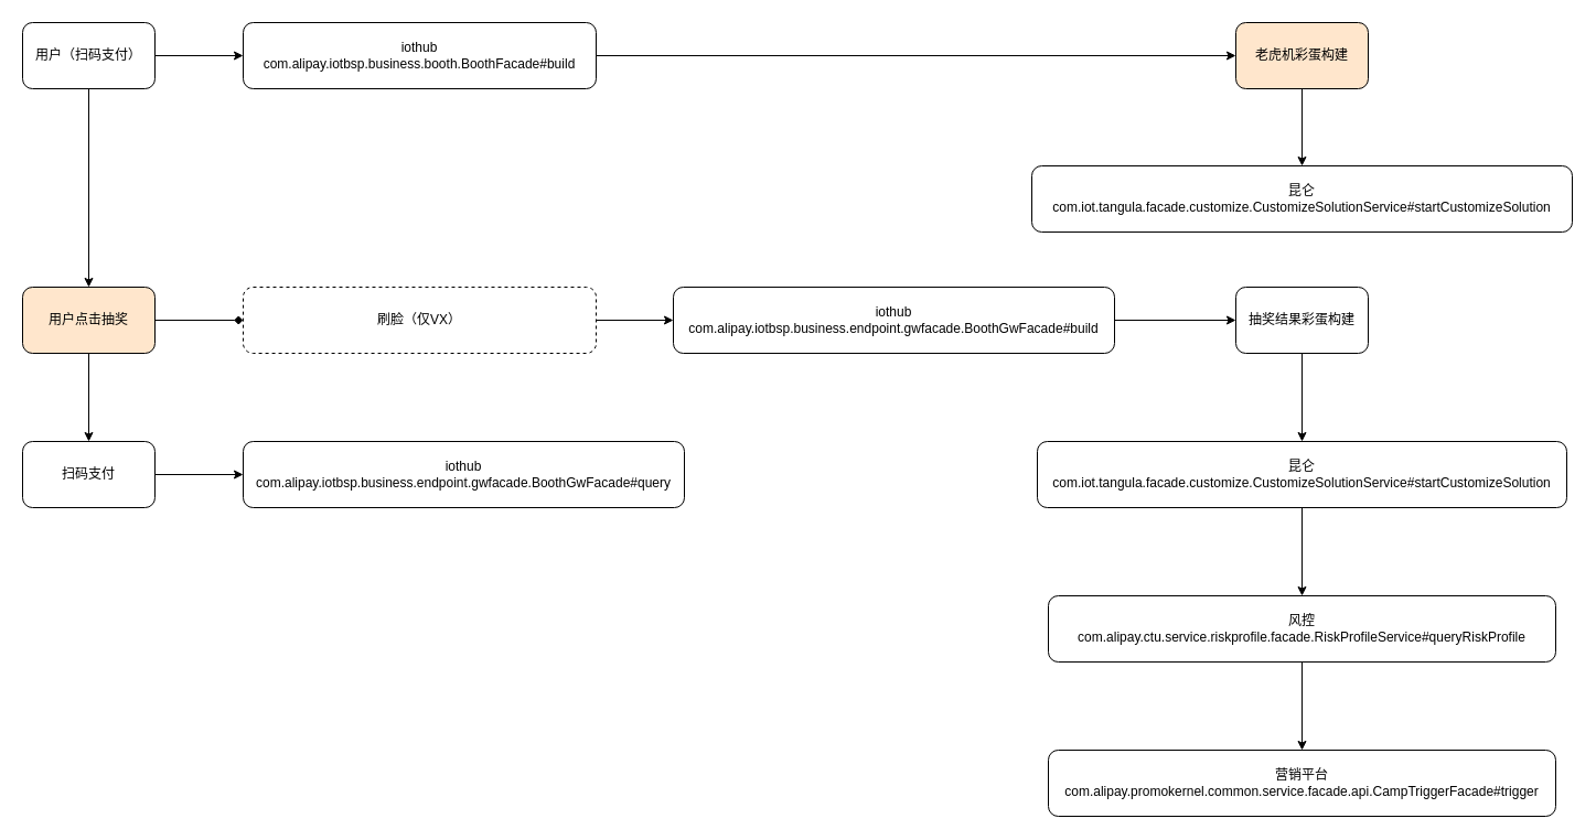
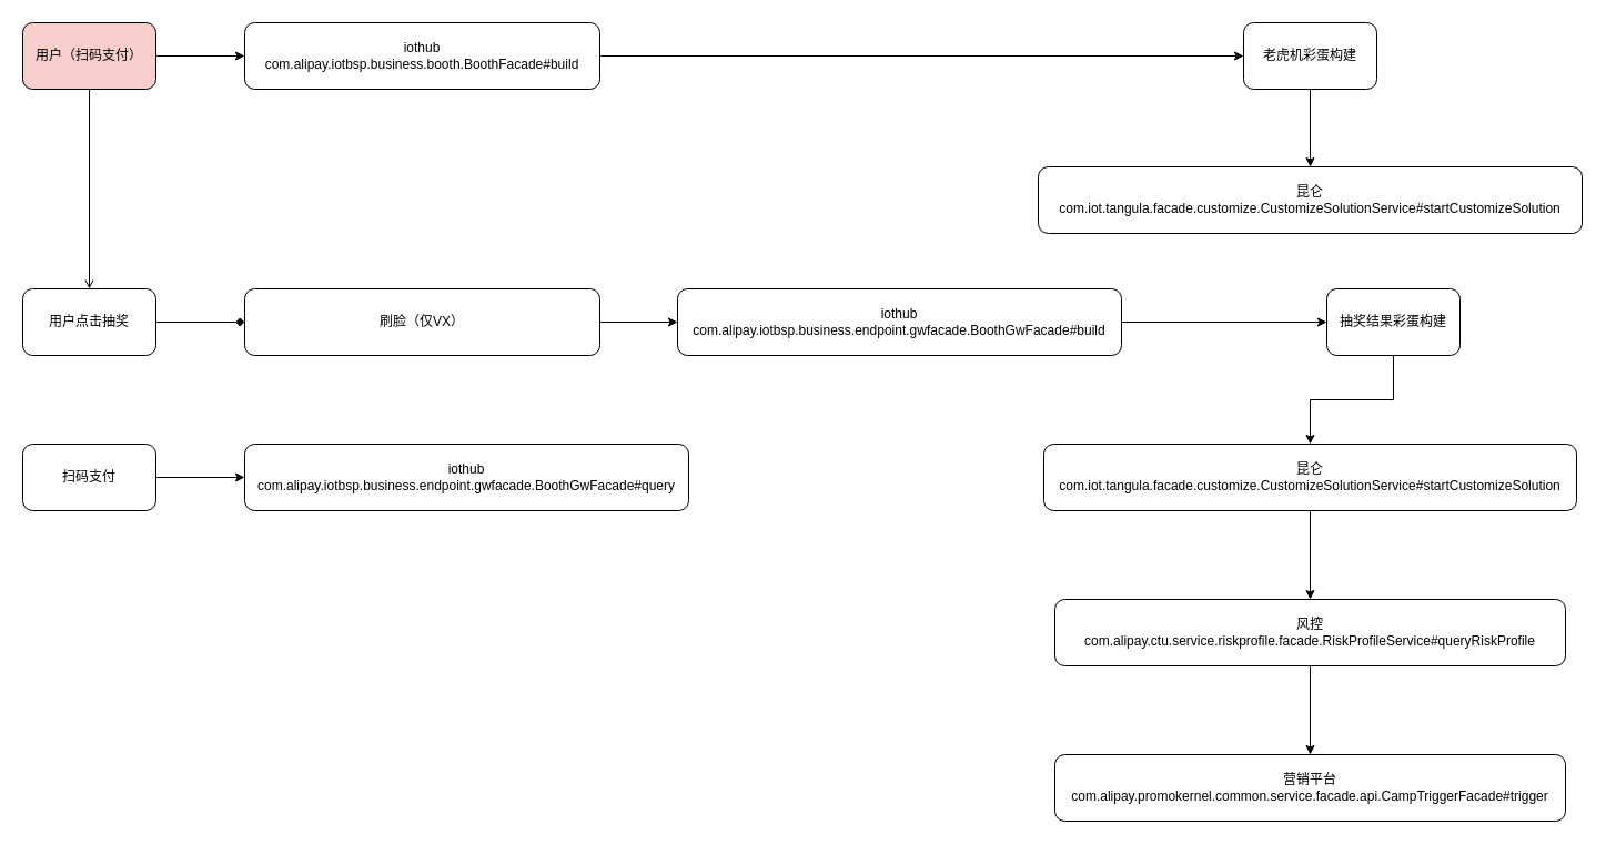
  <mxCell id="0" />
  <mxCell id="1" parent="0" />
- <mxCell id="2" value="" style="edgeStyle=orthogonalEdgeStyle;rounded=0;orthogonalLoop=1;jettySize=auto;html=1;" edge="1" parent="1" source="4" target="12"><mxGeometry relative="1" as="geometry" /></mxCell>
+ <mxCell id="2" value="" style="edgeStyle=orthogonalEdgeStyle;rounded=0;orthogonalLoop=1;jettySize=auto;html=1;endArrow=open;" edge="1" parent="1" source="4" target="12"><mxGeometry relative="1" as="geometry" /></mxCell>
  <mxCell id="3" style="edgeStyle=orthogonalEdgeStyle;rounded=0;orthogonalLoop=1;jettySize=auto;html=1;exitX=1;exitY=0.5;exitDx=0;exitDy=0;" edge="1" parent="1" source="4" target="6"><mxGeometry relative="1" as="geometry" /></mxCell>
- <mxCell id="4" value="用户（扫码支付）" style="rounded=1;whiteSpace=wrap;html=1;" vertex="1" parent="1"><mxGeometry x="20" y="20" width="120" height="60" as="geometry" /></mxCell>
+ <mxCell id="4" value="用户（扫码支付）" style="rounded=1;whiteSpace=wrap;html=1;fillColor=#f8cecc;" vertex="1" parent="1"><mxGeometry x="20" y="20" width="120" height="60" as="geometry" /></mxCell>
  <mxCell id="5" value="" style="edgeStyle=orthogonalEdgeStyle;rounded=0;orthogonalLoop=1;jettySize=auto;html=1;" edge="1" parent="1" source="6" target="8"><mxGeometry relative="1" as="geometry" /></mxCell>
  <mxCell id="6" value="iothub&lt;br&gt;com.alipay.iotbsp.business.booth.BoothFacade#build" style="rounded=1;whiteSpace=wrap;html=1;" vertex="1" parent="1"><mxGeometry x="220" y="20" width="320" height="60" as="geometry" /></mxCell>
  <mxCell id="7" value="" style="edgeStyle=orthogonalEdgeStyle;rounded=0;orthogonalLoop=1;jettySize=auto;html=1;" edge="1" parent="1" source="8" target="9"><mxGeometry relative="1" as="geometry" /></mxCell>
- <mxCell id="8" value="老虎机彩蛋构建" style="whiteSpace=wrap;html=1;rounded=1;fillColor=#ffe6cc;" vertex="1" parent="1"><mxGeometry x="1120" y="20" width="120" height="60" as="geometry" /></mxCell>
+ <mxCell id="8" value="老虎机彩蛋构建" style="whiteSpace=wrap;html=1;rounded=1;" vertex="1" parent="1"><mxGeometry x="1120" y="20" width="120" height="60" as="geometry" /></mxCell>
  <mxCell id="9" value="昆仑&lt;br&gt;com.iot.tangula.facade.customize.CustomizeSolutionService#startCustomizeSolution" style="whiteSpace=wrap;html=1;rounded=1;" vertex="1" parent="1"><mxGeometry x="935" y="150" width="490" height="60" as="geometry" /></mxCell>
  <mxCell id="10" style="edgeStyle=orthogonalEdgeStyle;rounded=0;orthogonalLoop=1;jettySize=auto;html=1;exitX=1;exitY=0.5;exitDx=0;exitDy=0;endArrow=diamond;" edge="1" parent="1" source="12" target="16"><mxGeometry relative="1" as="geometry" /></mxCell>
- <mxCell id="11" value="" style="edgeStyle=orthogonalEdgeStyle;rounded=0;orthogonalLoop=1;jettySize=auto;html=1;" edge="1" parent="1" source="12" target="18"><mxGeometry relative="1" as="geometry" /></mxCell>
- <mxCell id="12" value="用户点击抽奖" style="rounded=1;whiteSpace=wrap;html=1;fillColor=#ffe6cc;" vertex="1" parent="1"><mxGeometry x="20" y="260" width="120" height="60" as="geometry" /></mxCell>
+ <mxCell id="12" value="用户点击抽奖" style="rounded=1;whiteSpace=wrap;html=1;" vertex="1" parent="1"><mxGeometry x="20" y="260" width="120" height="60" as="geometry" /></mxCell>
  <mxCell id="13" style="edgeStyle=orthogonalEdgeStyle;rounded=0;orthogonalLoop=1;jettySize=auto;html=1;exitX=1;exitY=0.5;exitDx=0;exitDy=0;entryX=0;entryY=0.5;entryDx=0;entryDy=0;" edge="1" parent="1" source="14" target="21"><mxGeometry relative="1" as="geometry" /></mxCell>
  <mxCell id="14" value="iothub&lt;br&gt;com.alipay.iotbsp.business.endpoint.gwfacade.BoothGwFacade#build" style="rounded=1;whiteSpace=wrap;html=1;" vertex="1" parent="1"><mxGeometry x="610" y="260" width="400" height="60" as="geometry" /></mxCell>
  <mxCell id="15" style="edgeStyle=orthogonalEdgeStyle;rounded=0;orthogonalLoop=1;jettySize=auto;html=1;exitX=1;exitY=0.5;exitDx=0;exitDy=0;entryX=0;entryY=0.5;entryDx=0;entryDy=0;" edge="1" parent="1" source="16" target="14"><mxGeometry relative="1" as="geometry" /></mxCell>
- <mxCell id="16" value="刷脸（仅VX）" style="rounded=1;whiteSpace=wrap;html=1;dashed=1;" vertex="1" parent="1"><mxGeometry x="220" y="260" width="320" height="60" as="geometry" /></mxCell>
+ <mxCell id="16" value="刷脸（仅VX）" style="rounded=1;whiteSpace=wrap;html=1;" vertex="1" parent="1"><mxGeometry x="220" y="260" width="320" height="60" as="geometry" /></mxCell>
  <mxCell id="17" value="" style="edgeStyle=orthogonalEdgeStyle;rounded=0;orthogonalLoop=1;jettySize=auto;html=1;" edge="1" parent="1" source="18" target="19"><mxGeometry relative="1" as="geometry" /></mxCell>
  <mxCell id="18" value="扫码支付" style="whiteSpace=wrap;html=1;rounded=1;" vertex="1" parent="1"><mxGeometry x="20" y="400" width="120" height="60" as="geometry" /></mxCell>
  <mxCell id="19" value="iothub&lt;br&gt;com.alipay.iotbsp.business.endpoint.gwfacade.BoothGwFacade#query" style="whiteSpace=wrap;html=1;rounded=1;" vertex="1" parent="1"><mxGeometry x="220" y="400" width="400" height="60" as="geometry" /></mxCell>
  <mxCell id="20" value="" style="edgeStyle=orthogonalEdgeStyle;rounded=0;orthogonalLoop=1;jettySize=auto;html=1;" edge="1" parent="1" source="21" target="23"><mxGeometry relative="1" as="geometry" /></mxCell>
- <mxCell id="21" value="抽奖结果彩蛋构建" style="whiteSpace=wrap;html=1;rounded=1;" vertex="1" parent="1"><mxGeometry x="1120" y="260" width="120" height="60" as="geometry" /></mxCell>
+ <mxCell id="21" value="抽奖结果彩蛋构建" style="whiteSpace=wrap;html=1;rounded=1;" vertex="1" parent="1"><mxGeometry x="1195" y="260" width="120" height="60" as="geometry" /></mxCell>
  <mxCell id="22" value="" style="edgeStyle=orthogonalEdgeStyle;rounded=0;orthogonalLoop=1;jettySize=auto;html=1;" edge="1" parent="1" source="23" target="25"><mxGeometry relative="1" as="geometry" /></mxCell>
  <mxCell id="23" value="&lt;span&gt;昆仑&lt;/span&gt;&lt;br&gt;&lt;span&gt;com.iot.tangula.facade.customize.CustomizeSolutionService#startCustomizeSolution&lt;/span&gt;" style="whiteSpace=wrap;html=1;rounded=1;" vertex="1" parent="1"><mxGeometry x="940" y="400" width="480" height="60" as="geometry" /></mxCell>
  <mxCell id="24" value="" style="edgeStyle=orthogonalEdgeStyle;rounded=0;orthogonalLoop=1;jettySize=auto;html=1;" edge="1" parent="1" source="25" target="26"><mxGeometry relative="1" as="geometry" /></mxCell>
  <mxCell id="25" value="风控&lt;br&gt;com.alipay.ctu.service.riskprofile.facade.RiskProfileService#queryRiskProfile" style="whiteSpace=wrap;html=1;rounded=1;" vertex="1" parent="1"><mxGeometry x="950" y="540" width="460" height="60" as="geometry" /></mxCell>
  <mxCell id="26" value="营销平台&lt;br&gt;com.alipay.promokernel.common.service.facade.api.CampTriggerFacade#trigger" style="whiteSpace=wrap;html=1;rounded=1;" vertex="1" parent="1"><mxGeometry x="950" y="680" width="460" height="60" as="geometry" /></mxCell>
